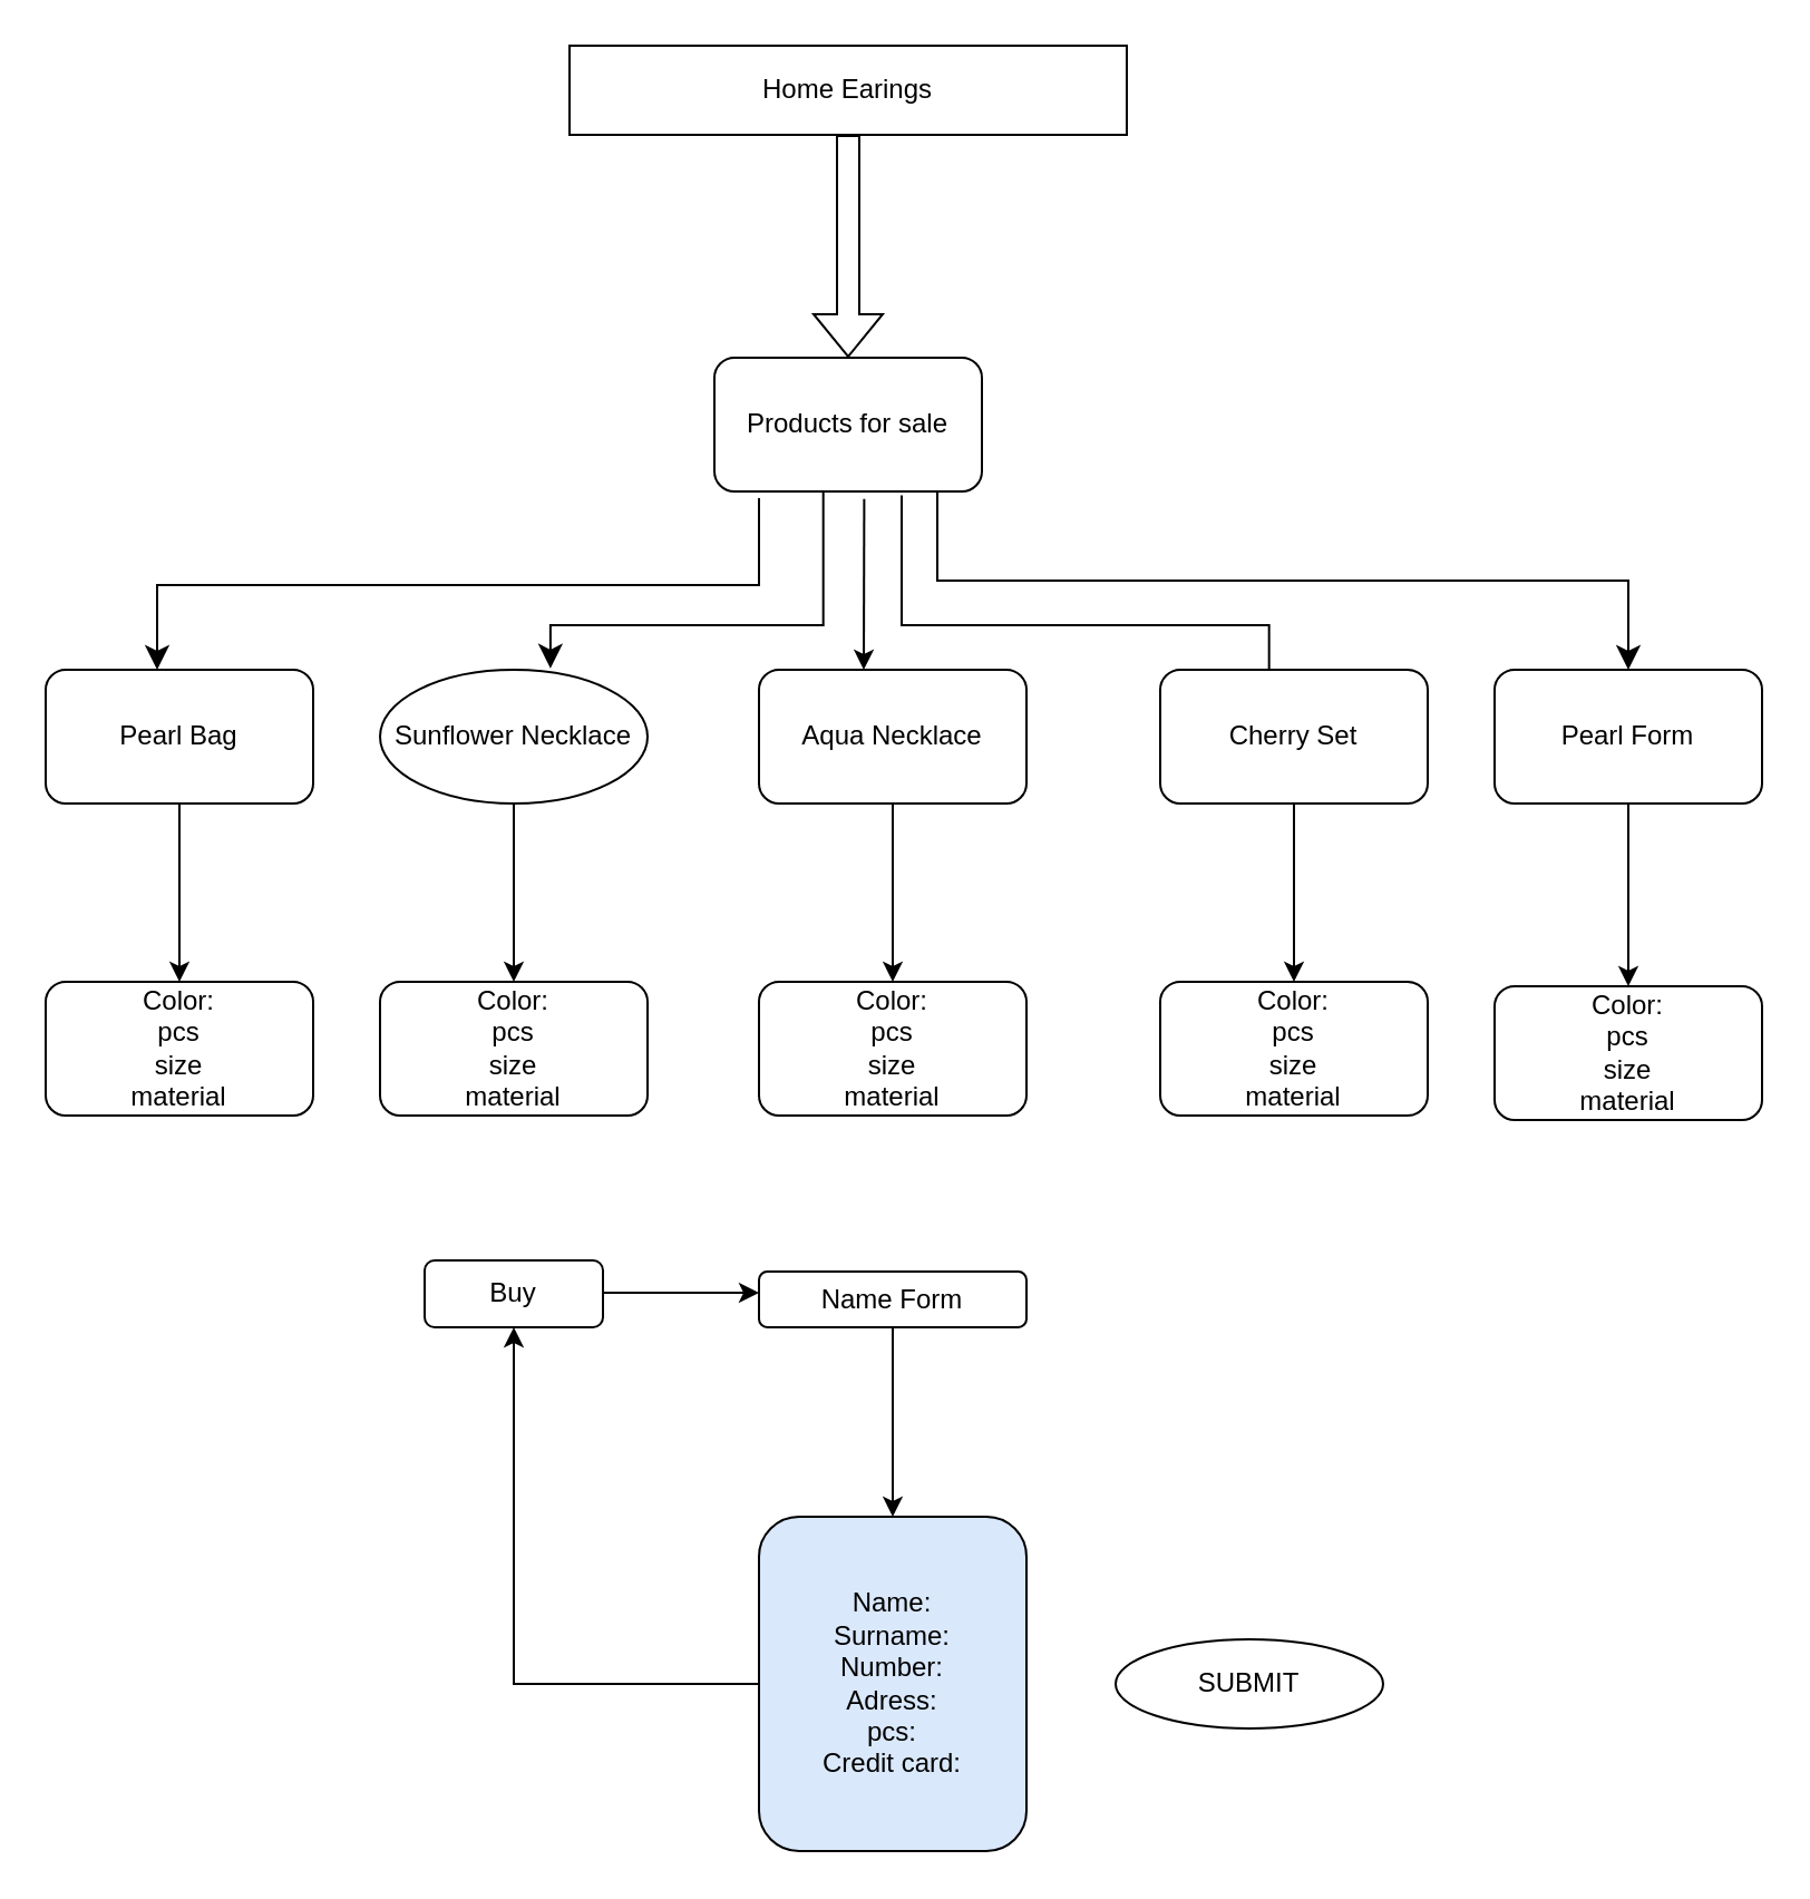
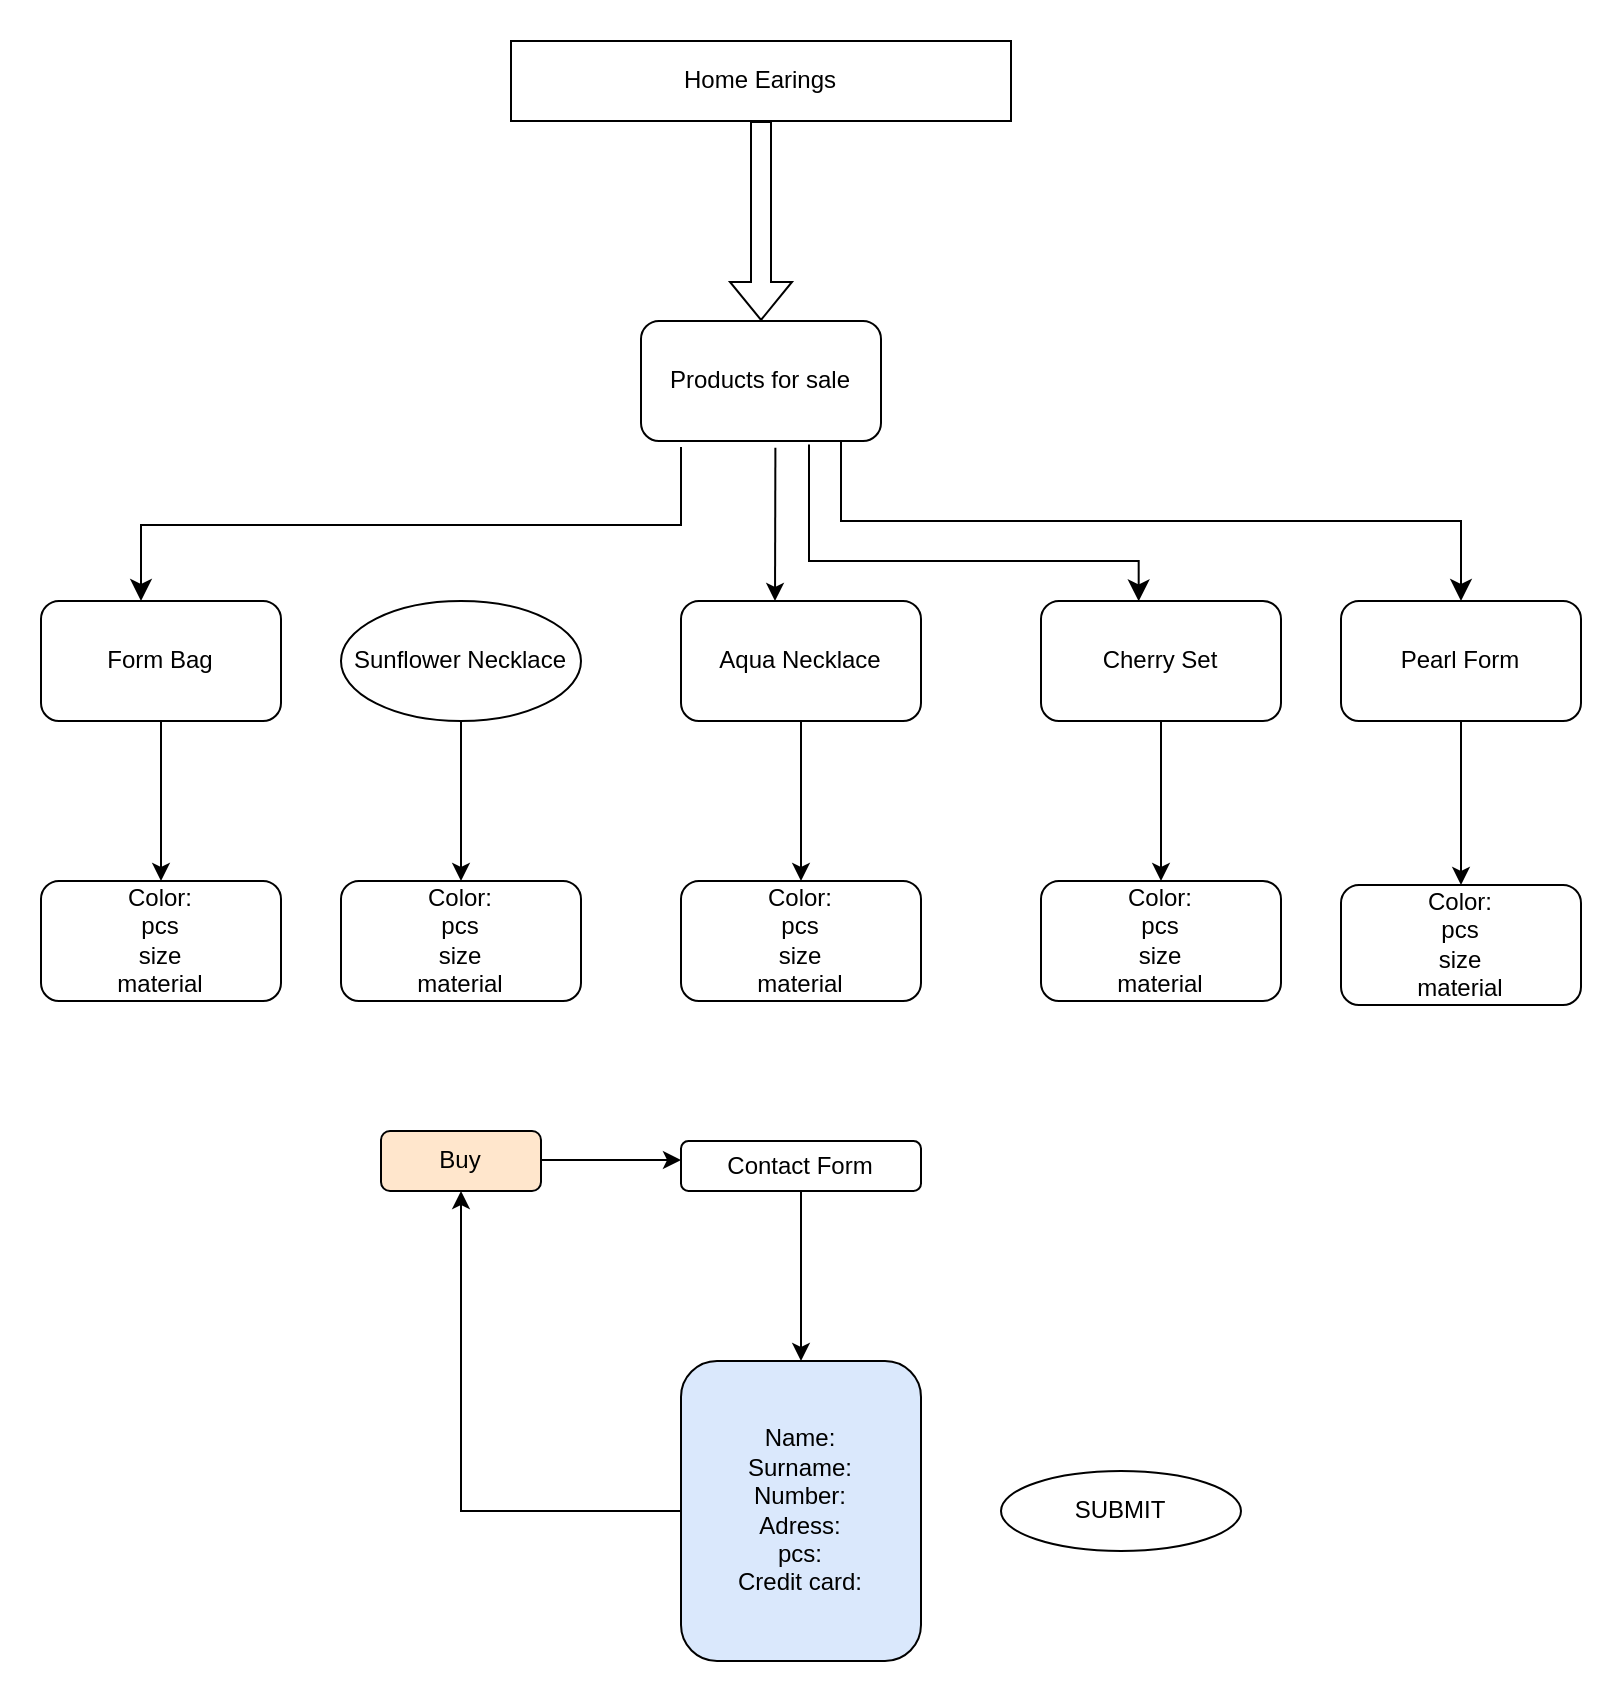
  <mxCell id="0" />
  <mxCell id="1" parent="0" />
  <mxCell id="2" value="Home Earings" style="rounded=0;whiteSpace=wrap;html=1;" vertex="1" parent="1"><mxGeometry x="255" y="20" width="250" height="40" as="geometry" /></mxCell>
  <mxCell id="3" value="" style="shape=flexArrow;endArrow=classic;html=1;rounded=0;entryX=0.5;entryY=0;entryDx=0;entryDy=0;" edge="1" parent="1" target="6"><mxGeometry width="50" height="50" relative="1" as="geometry"><mxPoint x="380" y="60" as="sourcePoint" /><mxPoint x="380" y="150" as="targetPoint" /></mxGeometry></mxCell>
  <mxCell id="4" value="" style="edgeStyle=orthogonalEdgeStyle;rounded=0;orthogonalLoop=1;jettySize=auto;html=1;" edge="1" parent="1" source="5" target="28"><mxGeometry relative="1" as="geometry" /></mxCell>
- <mxCell id="5" value="Pearl Bag" style="rounded=1;whiteSpace=wrap;html=1;" vertex="1" parent="1"><mxGeometry x="20" y="300" width="120" height="60" as="geometry" /></mxCell>
+ <mxCell id="5" value="Form Bag" style="rounded=1;whiteSpace=wrap;html=1;" vertex="1" parent="1"><mxGeometry x="20" y="300" width="120" height="60" as="geometry" /></mxCell>
  <mxCell id="6" value="Products for sale" style="rounded=1;whiteSpace=wrap;html=1;" vertex="1" parent="1"><mxGeometry x="320" y="160" width="120" height="60" as="geometry" /></mxCell>
  <mxCell id="7" value="" style="edgeStyle=orthogonalEdgeStyle;rounded=0;orthogonalLoop=1;jettySize=auto;html=1;" edge="1" parent="1" source="8"><mxGeometry relative="1" as="geometry"><mxPoint x="230" y="440" as="targetPoint" /></mxGeometry></mxCell>
  <mxCell id="8" value="Sunflower Necklace" style="ellipse;whiteSpace=wrap;html=1;" vertex="1" parent="1"><mxGeometry x="170" y="300" width="120" height="60" as="geometry" /></mxCell>
  <mxCell id="9" value="" style="edgeStyle=elbowEdgeStyle;elbow=vertical;endArrow=classic;html=1;curved=0;rounded=0;endSize=8;startSize=8;" edge="1" parent="1"><mxGeometry width="50" height="50" relative="1" as="geometry"><mxPoint x="340" y="223" as="sourcePoint" /><mxPoint x="70" y="300" as="targetPoint" /></mxGeometry></mxCell>
  <mxCell id="10" value="" style="edgeStyle=orthogonalEdgeStyle;rounded=0;orthogonalLoop=1;jettySize=auto;html=1;" edge="1" parent="1" source="11" target="31"><mxGeometry relative="1" as="geometry" /></mxCell>
  <mxCell id="11" value="Cherry Set" style="rounded=1;whiteSpace=wrap;html=1;" vertex="1" parent="1"><mxGeometry x="520" y="300" width="120" height="60" as="geometry" /></mxCell>
- <mxCell id="12" value="" style="edgeStyle=elbowEdgeStyle;elbow=vertical;endArrow=none;html=1;curved=0;rounded=0;endSize=8;startSize=8;entryX=0.407;entryY=0.003;entryDx=0;entryDy=0;entryPerimeter=0;exitX=0.7;exitY=1.03;exitDx=0;exitDy=0;exitPerimeter=0;" edge="1" parent="1" source="6" target="11"><mxGeometry width="50" height="50" relative="1" as="geometry"><mxPoint x="430" y="220" as="sourcePoint" /><mxPoint x="540" y="300" as="targetPoint" /><Array as="points"><mxPoint x="490" y="280" /></Array></mxGeometry></mxCell>
+ <mxCell id="12" value="" style="edgeStyle=elbowEdgeStyle;elbow=vertical;endArrow=classic;html=1;curved=0;rounded=0;endSize=8;startSize=8;entryX=0.407;entryY=0.003;entryDx=0;entryDy=0;entryPerimeter=0;exitX=0.7;exitY=1.03;exitDx=0;exitDy=0;exitPerimeter=0;" edge="1" parent="1" source="6" target="11"><mxGeometry width="50" height="50" relative="1" as="geometry"><mxPoint x="430" y="220" as="sourcePoint" /><mxPoint x="540" y="300" as="targetPoint" /><Array as="points"><mxPoint x="490" y="280" /></Array></mxGeometry></mxCell>
  <mxCell id="13" value="" style="endArrow=classic;html=1;rounded=0;exitX=0.56;exitY=1.057;exitDx=0;exitDy=0;exitPerimeter=0;" edge="1" parent="1" source="6"><mxGeometry width="50" height="50" relative="1" as="geometry"><mxPoint x="390" y="300" as="sourcePoint" /><mxPoint x="387" y="300" as="targetPoint" /><Array as="points" /></mxGeometry></mxCell>
  <mxCell id="14" value="" style="edgeStyle=orthogonalEdgeStyle;rounded=0;orthogonalLoop=1;jettySize=auto;html=1;" edge="1" parent="1" source="15" target="32"><mxGeometry relative="1" as="geometry" /></mxCell>
  <mxCell id="15" value="Pearl Form" style="rounded=1;whiteSpace=wrap;html=1;" vertex="1" parent="1"><mxGeometry x="670" y="300" width="120" height="60" as="geometry" /></mxCell>
  <mxCell id="16" value="" style="edgeStyle=orthogonalEdgeStyle;rounded=0;orthogonalLoop=1;jettySize=auto;html=1;" edge="1" parent="1" source="17" target="30"><mxGeometry relative="1" as="geometry" /></mxCell>
  <mxCell id="17" value="Aqua Necklace" style="rounded=1;whiteSpace=wrap;html=1;" vertex="1" parent="1"><mxGeometry x="340" y="300" width="120" height="60" as="geometry" /></mxCell>
- <mxCell id="18" value="" style="edgeStyle=elbowEdgeStyle;elbow=vertical;endArrow=classic;html=1;curved=0;rounded=0;endSize=8;startSize=8;exitX=0.407;exitY=1.003;exitDx=0;exitDy=0;exitPerimeter=0;entryX=0.637;entryY=-0.01;entryDx=0;entryDy=0;entryPerimeter=0;" edge="1" parent="1" source="6" target="8"><mxGeometry width="50" height="50" relative="1" as="geometry"><mxPoint x="370" y="230" as="sourcePoint" /><mxPoint x="220" y="320" as="targetPoint" /><Array as="points"><mxPoint x="310" y="280" /></Array></mxGeometry></mxCell>
  <mxCell id="19" value="" style="edgeStyle=elbowEdgeStyle;elbow=vertical;endArrow=classic;html=1;curved=0;rounded=0;endSize=8;startSize=8;" edge="1" parent="1" target="15"><mxGeometry width="50" height="50" relative="1" as="geometry"><mxPoint x="420" y="220" as="sourcePoint" /><mxPoint x="559" y="300" as="targetPoint" /></mxGeometry></mxCell>
- <mxCell id="20" value="Buy" style="rounded=1;whiteSpace=wrap;html=1;" vertex="1" parent="1"><mxGeometry x="190" y="565" width="80" height="30" as="geometry" /></mxCell>
+ <mxCell id="20" value="Buy" style="rounded=1;whiteSpace=wrap;html=1;fillColor=#ffe6cc;" vertex="1" parent="1"><mxGeometry x="190" y="565" width="80" height="30" as="geometry" /></mxCell>
  <mxCell id="21" value="" style="endArrow=classic;html=1;rounded=0;" edge="1" parent="1"><mxGeometry width="50" height="50" relative="1" as="geometry"><mxPoint x="270" y="579.5" as="sourcePoint" /><mxPoint x="340" y="579.5" as="targetPoint" /><Array as="points" /></mxGeometry></mxCell>
  <mxCell id="22" value="" style="edgeStyle=orthogonalEdgeStyle;rounded=0;orthogonalLoop=1;jettySize=auto;html=1;" edge="1" parent="1" source="23" target="25"><mxGeometry relative="1" as="geometry" /></mxCell>
- <mxCell id="23" value="Name Form" style="rounded=1;whiteSpace=wrap;html=1;" vertex="1" parent="1"><mxGeometry x="340" y="570" width="120" height="25" as="geometry" /></mxCell>
+ <mxCell id="23" value="Contact Form" style="rounded=1;whiteSpace=wrap;html=1;" vertex="1" parent="1"><mxGeometry x="340" y="570" width="120" height="25" as="geometry" /></mxCell>
  <mxCell id="24" value="" style="edgeStyle=orthogonalEdgeStyle;rounded=0;orthogonalLoop=1;jettySize=auto;html=1;" edge="1" parent="1" source="25" target="20"><mxGeometry relative="1" as="geometry" /></mxCell>
  <mxCell id="25" value="Name:&lt;br&gt;Surname:&lt;br&gt;Number:&lt;br&gt;Adress:&lt;br&gt;pcs:&lt;br&gt;Credit card:" style="whiteSpace=wrap;html=1;rounded=1;fillColor=#dae8fc;" vertex="1" parent="1"><mxGeometry x="340" y="680" width="120" height="150" as="geometry" /></mxCell>
  <mxCell id="26" style="edgeStyle=orthogonalEdgeStyle;rounded=0;orthogonalLoop=1;jettySize=auto;html=1;exitX=0.5;exitY=1;exitDx=0;exitDy=0;" edge="1" parent="1" source="25" target="25"><mxGeometry relative="1" as="geometry" /></mxCell>
  <mxCell id="27" value="SUBMIT" style="ellipse;whiteSpace=wrap;html=1;" vertex="1" parent="1"><mxGeometry x="500" y="735" width="120" height="40" as="geometry" /></mxCell>
  <mxCell id="28" value="Color:&lt;br&gt;pcs&lt;br&gt;size&lt;br&gt;material&lt;br&gt;" style="whiteSpace=wrap;html=1;rounded=1;" vertex="1" parent="1"><mxGeometry x="20" y="440" width="120" height="60" as="geometry" /></mxCell>
  <mxCell id="29" value="Color:&lt;br&gt;pcs&lt;br&gt;size&lt;br&gt;material&lt;br&gt;" style="whiteSpace=wrap;html=1;rounded=1;" vertex="1" parent="1"><mxGeometry x="170" y="440" width="120" height="60" as="geometry" /></mxCell>
  <mxCell id="30" value="Color:&lt;br&gt;pcs&lt;br&gt;size&lt;br&gt;material&lt;br&gt;" style="whiteSpace=wrap;html=1;rounded=1;" vertex="1" parent="1"><mxGeometry x="340" y="440" width="120" height="60" as="geometry" /></mxCell>
  <mxCell id="31" value="Color:&lt;br&gt;pcs&lt;br&gt;size&lt;br&gt;material&lt;br&gt;" style="whiteSpace=wrap;html=1;rounded=1;" vertex="1" parent="1"><mxGeometry x="520" y="440" width="120" height="60" as="geometry" /></mxCell>
  <mxCell id="32" value="Color:&lt;br&gt;pcs&lt;br&gt;size&lt;br&gt;material&lt;br&gt;" style="whiteSpace=wrap;html=1;rounded=1;" vertex="1" parent="1"><mxGeometry x="670" y="442" width="120" height="60" as="geometry" /></mxCell>
